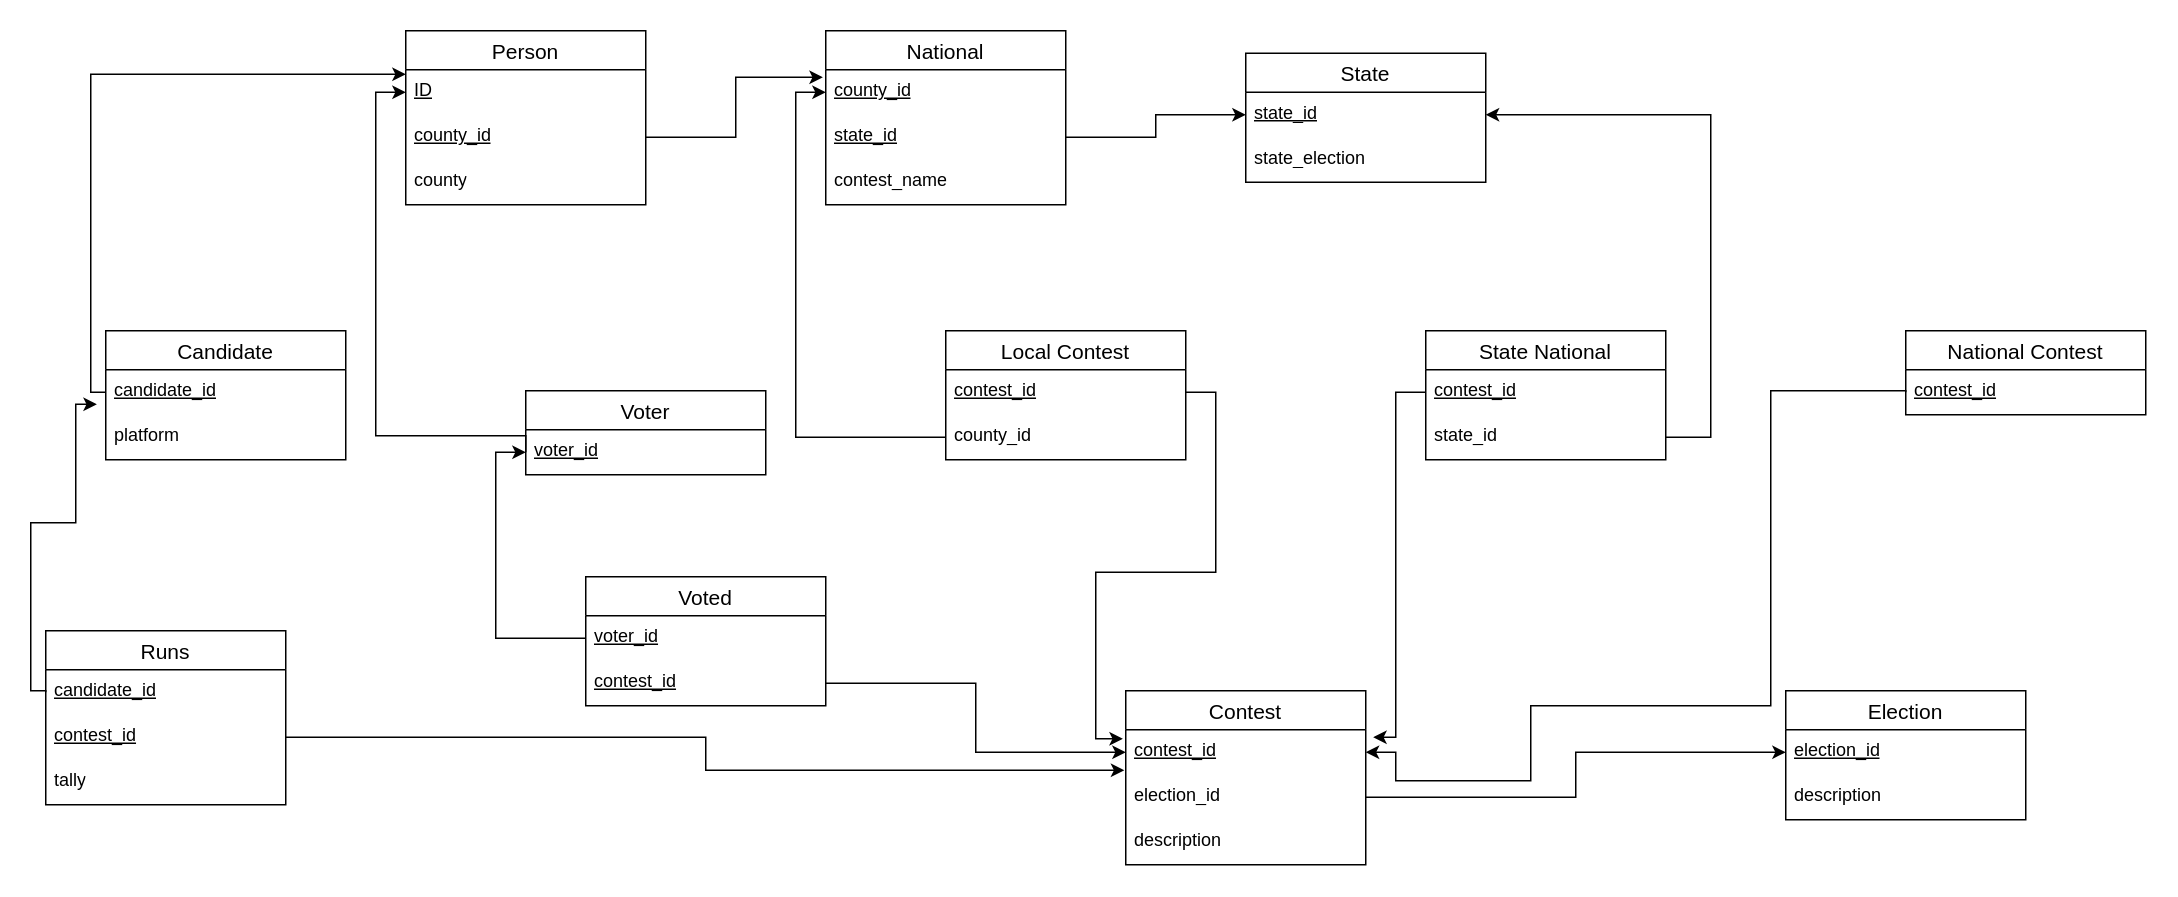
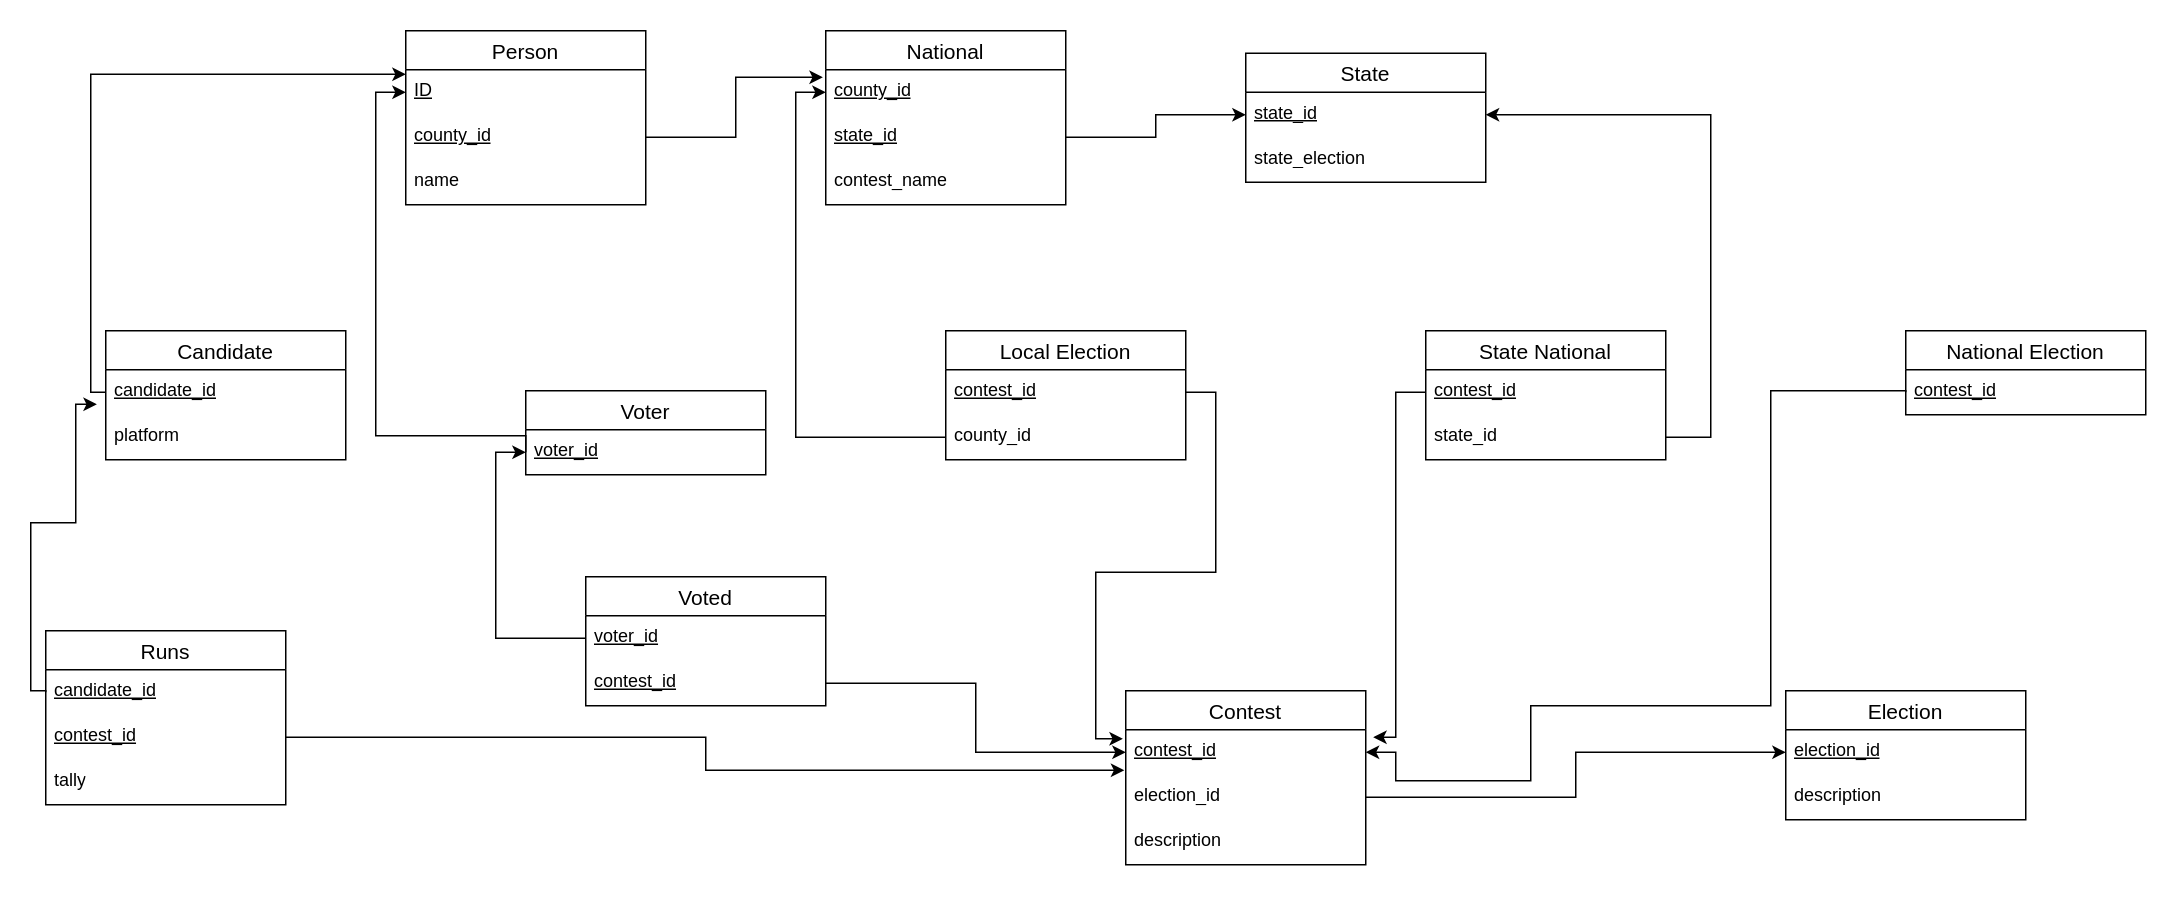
  <mxCell id="0" />
  <mxCell id="1" parent="0" />
  <mxCell id="2" value="Person" style="swimlane;fontStyle=0;childLayout=stackLayout;horizontal=1;startSize=26;horizontalStack=0;resizeParent=1;resizeParentMax=0;resizeLast=0;collapsible=1;marginBottom=0;align=center;fontSize=14;" vertex="1" parent="1"><mxGeometry x="270" y="20" width="160" height="116" as="geometry" /></mxCell>
  <mxCell id="3" value="ID" style="text;strokeColor=none;fillColor=none;spacingLeft=4;spacingRight=4;overflow=hidden;rotatable=0;points=[[0,0.5],[1,0.5]];portConstraint=eastwest;fontSize=12;whiteSpace=wrap;html=1;fontStyle=4" vertex="1" parent="2"><mxGeometry y="26" width="160" height="30" as="geometry" /></mxCell>
  <mxCell id="4" value="county_id" style="text;strokeColor=none;fillColor=none;spacingLeft=4;spacingRight=4;overflow=hidden;rotatable=0;points=[[0,0.5],[1,0.5]];portConstraint=eastwest;fontSize=12;whiteSpace=wrap;html=1;fontStyle=4" vertex="1" parent="2"><mxGeometry y="56" width="160" height="30" as="geometry" /></mxCell>
- <mxCell id="5" value="county" style="text;strokeColor=none;fillColor=none;spacingLeft=4;spacingRight=4;overflow=hidden;rotatable=0;points=[[0,0.5],[1,0.5]];portConstraint=eastwest;fontSize=12;whiteSpace=wrap;html=1;" vertex="1" parent="2"><mxGeometry y="86" width="160" height="30" as="geometry" /></mxCell>
+ <mxCell id="5" value="name" style="text;strokeColor=none;fillColor=none;spacingLeft=4;spacingRight=4;overflow=hidden;rotatable=0;points=[[0,0.5],[1,0.5]];portConstraint=eastwest;fontSize=12;whiteSpace=wrap;html=1;" vertex="1" parent="2"><mxGeometry y="86" width="160" height="30" as="geometry" /></mxCell>
  <mxCell id="6" value="National" style="swimlane;fontStyle=0;childLayout=stackLayout;horizontal=1;startSize=26;horizontalStack=0;resizeParent=1;resizeParentMax=0;resizeLast=0;collapsible=1;marginBottom=0;align=center;fontSize=14;" vertex="1" parent="1"><mxGeometry x="550" y="20" width="160" height="116" as="geometry" /></mxCell>
  <mxCell id="7" value="&lt;u&gt;county_id&lt;/u&gt;" style="text;strokeColor=none;fillColor=none;spacingLeft=4;spacingRight=4;overflow=hidden;rotatable=0;points=[[0,0.5],[1,0.5]];portConstraint=eastwest;fontSize=12;whiteSpace=wrap;html=1;" vertex="1" parent="6"><mxGeometry y="26" width="160" height="30" as="geometry" /></mxCell>
  <mxCell id="8" value="state_id" style="text;strokeColor=none;fillColor=none;spacingLeft=4;spacingRight=4;overflow=hidden;rotatable=0;points=[[0,0.5],[1,0.5]];portConstraint=eastwest;fontSize=12;whiteSpace=wrap;html=1;fontStyle=4" vertex="1" parent="6"><mxGeometry y="56" width="160" height="30" as="geometry" /></mxCell>
  <mxCell id="9" value="contest_name" style="text;strokeColor=none;fillColor=none;spacingLeft=4;spacingRight=4;overflow=hidden;rotatable=0;points=[[0,0.5],[1,0.5]];portConstraint=eastwest;fontSize=12;whiteSpace=wrap;html=1;" vertex="1" parent="6"><mxGeometry y="86" width="160" height="30" as="geometry" /></mxCell>
  <mxCell id="10" value="State" style="swimlane;fontStyle=0;childLayout=stackLayout;horizontal=1;startSize=26;horizontalStack=0;resizeParent=1;resizeParentMax=0;resizeLast=0;collapsible=1;marginBottom=0;align=center;fontSize=14;" vertex="1" parent="1"><mxGeometry x="830" y="35" width="160" height="86" as="geometry" /></mxCell>
  <mxCell id="11" value="state_id" style="text;strokeColor=none;fillColor=none;spacingLeft=4;spacingRight=4;overflow=hidden;rotatable=0;points=[[0,0.5],[1,0.5]];portConstraint=eastwest;fontSize=12;whiteSpace=wrap;html=1;fontStyle=4" vertex="1" parent="10"><mxGeometry y="26" width="160" height="30" as="geometry" /></mxCell>
  <mxCell id="12" value="state_election" style="text;strokeColor=none;fillColor=none;spacingLeft=4;spacingRight=4;overflow=hidden;rotatable=0;points=[[0,0.5],[1,0.5]];portConstraint=eastwest;fontSize=12;whiteSpace=wrap;html=1;" vertex="1" parent="10"><mxGeometry y="56" width="160" height="30" as="geometry" /></mxCell>
  <mxCell id="13" value="Candidate" style="swimlane;fontStyle=0;childLayout=stackLayout;horizontal=1;startSize=26;horizontalStack=0;resizeParent=1;resizeParentMax=0;resizeLast=0;collapsible=1;marginBottom=0;align=center;fontSize=14;" vertex="1" parent="1"><mxGeometry x="70" y="220" width="160" height="86" as="geometry" /></mxCell>
  <mxCell id="14" value="candidate_id" style="text;strokeColor=none;fillColor=none;spacingLeft=4;spacingRight=4;overflow=hidden;rotatable=0;points=[[0,0.5],[1,0.5]];portConstraint=eastwest;fontSize=12;whiteSpace=wrap;html=1;fontStyle=4" vertex="1" parent="13"><mxGeometry y="26" width="160" height="30" as="geometry" /></mxCell>
  <mxCell id="15" value="platform" style="text;strokeColor=none;fillColor=none;spacingLeft=4;spacingRight=4;overflow=hidden;rotatable=0;points=[[0,0.5],[1,0.5]];portConstraint=eastwest;fontSize=12;whiteSpace=wrap;html=1;" vertex="1" parent="13"><mxGeometry y="56" width="160" height="30" as="geometry" /></mxCell>
  <mxCell id="16" value="Voter" style="swimlane;fontStyle=0;childLayout=stackLayout;horizontal=1;startSize=26;horizontalStack=0;resizeParent=1;resizeParentMax=0;resizeLast=0;collapsible=1;marginBottom=0;align=center;fontSize=14;" vertex="1" parent="1"><mxGeometry x="350" y="260" width="160" height="56" as="geometry" /></mxCell>
  <mxCell id="17" value="&lt;u&gt;voter_id&lt;/u&gt;" style="text;strokeColor=none;fillColor=none;spacingLeft=4;spacingRight=4;overflow=hidden;rotatable=0;points=[[0,0.5],[1,0.5]];portConstraint=eastwest;fontSize=12;whiteSpace=wrap;html=1;" vertex="1" parent="16"><mxGeometry y="26" width="160" height="30" as="geometry" /></mxCell>
  <mxCell id="18" value="Runs" style="swimlane;fontStyle=0;childLayout=stackLayout;horizontal=1;startSize=26;horizontalStack=0;resizeParent=1;resizeParentMax=0;resizeLast=0;collapsible=1;marginBottom=0;align=center;fontSize=14;" vertex="1" parent="1"><mxGeometry x="30" y="420" width="160" height="116" as="geometry" /></mxCell>
  <mxCell id="19" value="&lt;u&gt;candidate_id&lt;/u&gt;" style="text;strokeColor=none;fillColor=none;spacingLeft=4;spacingRight=4;overflow=hidden;rotatable=0;points=[[0,0.5],[1,0.5]];portConstraint=eastwest;fontSize=12;whiteSpace=wrap;html=1;" vertex="1" parent="18"><mxGeometry y="26" width="160" height="30" as="geometry" /></mxCell>
  <mxCell id="20" value="&lt;u&gt;contest_id&lt;/u&gt;" style="text;strokeColor=none;fillColor=none;spacingLeft=4;spacingRight=4;overflow=hidden;rotatable=0;points=[[0,0.5],[1,0.5]];portConstraint=eastwest;fontSize=12;whiteSpace=wrap;html=1;" vertex="1" parent="18"><mxGeometry y="56" width="160" height="30" as="geometry" /></mxCell>
  <mxCell id="21" value="tally" style="text;strokeColor=none;fillColor=none;spacingLeft=4;spacingRight=4;overflow=hidden;rotatable=0;points=[[0,0.5],[1,0.5]];portConstraint=eastwest;fontSize=12;whiteSpace=wrap;html=1;" vertex="1" parent="18"><mxGeometry y="86" width="160" height="30" as="geometry" /></mxCell>
  <mxCell id="22" value="Voted" style="swimlane;fontStyle=0;childLayout=stackLayout;horizontal=1;startSize=26;horizontalStack=0;resizeParent=1;resizeParentMax=0;resizeLast=0;collapsible=1;marginBottom=0;align=center;fontSize=14;" vertex="1" parent="1"><mxGeometry x="390" y="384" width="160" height="86" as="geometry" /></mxCell>
  <mxCell id="23" value="voter_id" style="text;strokeColor=none;fillColor=none;spacingLeft=4;spacingRight=4;overflow=hidden;rotatable=0;points=[[0,0.5],[1,0.5]];portConstraint=eastwest;fontSize=12;whiteSpace=wrap;html=1;fontStyle=4" vertex="1" parent="22"><mxGeometry y="26" width="160" height="30" as="geometry" /></mxCell>
  <mxCell id="24" value="contest_id" style="text;strokeColor=none;fillColor=none;spacingLeft=4;spacingRight=4;overflow=hidden;rotatable=0;points=[[0,0.5],[1,0.5]];portConstraint=eastwest;fontSize=12;whiteSpace=wrap;html=1;fontStyle=4" vertex="1" parent="22"><mxGeometry y="56" width="160" height="30" as="geometry" /></mxCell>
  <mxCell id="25" value="Contest" style="swimlane;fontStyle=0;childLayout=stackLayout;horizontal=1;startSize=26;horizontalStack=0;resizeParent=1;resizeParentMax=0;resizeLast=0;collapsible=1;marginBottom=0;align=center;fontSize=14;" vertex="1" parent="1"><mxGeometry x="750" y="460" width="160" height="116" as="geometry" /></mxCell>
  <mxCell id="26" value="contest_id" style="text;strokeColor=none;fillColor=none;spacingLeft=4;spacingRight=4;overflow=hidden;rotatable=0;points=[[0,0.5],[1,0.5]];portConstraint=eastwest;fontSize=12;whiteSpace=wrap;html=1;fontStyle=4" vertex="1" parent="25"><mxGeometry y="26" width="160" height="30" as="geometry" /></mxCell>
  <mxCell id="27" value="election_id" style="text;strokeColor=none;fillColor=none;spacingLeft=4;spacingRight=4;overflow=hidden;rotatable=0;points=[[0,0.5],[1,0.5]];portConstraint=eastwest;fontSize=12;whiteSpace=wrap;html=1;" vertex="1" parent="25"><mxGeometry y="56" width="160" height="30" as="geometry" /></mxCell>
  <mxCell id="28" value="description" style="text;strokeColor=none;fillColor=none;spacingLeft=4;spacingRight=4;overflow=hidden;rotatable=0;points=[[0,0.5],[1,0.5]];portConstraint=eastwest;fontSize=12;whiteSpace=wrap;html=1;" vertex="1" parent="25"><mxGeometry y="86" width="160" height="30" as="geometry" /></mxCell>
- <mxCell id="29" value="Local Contest" style="swimlane;fontStyle=0;childLayout=stackLayout;horizontal=1;startSize=26;horizontalStack=0;resizeParent=1;resizeParentMax=0;resizeLast=0;collapsible=1;marginBottom=0;align=center;fontSize=14;" vertex="1" parent="1"><mxGeometry x="630" y="220" width="160" height="86" as="geometry" /></mxCell>
+ <mxCell id="29" value="Local Election" style="swimlane;fontStyle=0;childLayout=stackLayout;horizontal=1;startSize=26;horizontalStack=0;resizeParent=1;resizeParentMax=0;resizeLast=0;collapsible=1;marginBottom=0;align=center;fontSize=14;" vertex="1" parent="1"><mxGeometry x="630" y="220" width="160" height="86" as="geometry" /></mxCell>
  <mxCell id="30" value="&lt;u&gt;contest_id&lt;/u&gt;" style="text;strokeColor=none;fillColor=none;spacingLeft=4;spacingRight=4;overflow=hidden;rotatable=0;points=[[0,0.5],[1,0.5]];portConstraint=eastwest;fontSize=12;whiteSpace=wrap;html=1;" vertex="1" parent="29"><mxGeometry y="26" width="160" height="30" as="geometry" /></mxCell>
  <mxCell id="31" value="county_id" style="text;strokeColor=none;fillColor=none;spacingLeft=4;spacingRight=4;overflow=hidden;rotatable=0;points=[[0,0.5],[1,0.5]];portConstraint=eastwest;fontSize=12;whiteSpace=wrap;html=1;" vertex="1" parent="29"><mxGeometry y="56" width="160" height="30" as="geometry" /></mxCell>
  <mxCell id="32" value="State National" style="swimlane;fontStyle=0;childLayout=stackLayout;horizontal=1;startSize=26;horizontalStack=0;resizeParent=1;resizeParentMax=0;resizeLast=0;collapsible=1;marginBottom=0;align=center;fontSize=14;" vertex="1" parent="1"><mxGeometry x="950" y="220" width="160" height="86" as="geometry" /></mxCell>
  <mxCell id="33" value="contest_id" style="text;strokeColor=none;fillColor=none;spacingLeft=4;spacingRight=4;overflow=hidden;rotatable=0;points=[[0,0.5],[1,0.5]];portConstraint=eastwest;fontSize=12;whiteSpace=wrap;html=1;fontStyle=4" vertex="1" parent="32"><mxGeometry y="26" width="160" height="30" as="geometry" /></mxCell>
  <mxCell id="34" value="state_id" style="text;strokeColor=none;fillColor=none;spacingLeft=4;spacingRight=4;overflow=hidden;rotatable=0;points=[[0,0.5],[1,0.5]];portConstraint=eastwest;fontSize=12;whiteSpace=wrap;html=1;" vertex="1" parent="32"><mxGeometry y="56" width="160" height="30" as="geometry" /></mxCell>
  <mxCell id="35" value="Election" style="swimlane;fontStyle=0;childLayout=stackLayout;horizontal=1;startSize=26;horizontalStack=0;resizeParent=1;resizeParentMax=0;resizeLast=0;collapsible=1;marginBottom=0;align=center;fontSize=14;" vertex="1" parent="1"><mxGeometry x="1190" y="460" width="160" height="86" as="geometry" /></mxCell>
  <mxCell id="36" value="election_id" style="text;strokeColor=none;fillColor=none;spacingLeft=4;spacingRight=4;overflow=hidden;rotatable=0;points=[[0,0.5],[1,0.5]];portConstraint=eastwest;fontSize=12;whiteSpace=wrap;html=1;fontStyle=4" vertex="1" parent="35"><mxGeometry y="26" width="160" height="30" as="geometry" /></mxCell>
  <mxCell id="37" value="description" style="text;strokeColor=none;fillColor=none;spacingLeft=4;spacingRight=4;overflow=hidden;rotatable=0;points=[[0,0.5],[1,0.5]];portConstraint=eastwest;fontSize=12;whiteSpace=wrap;html=1;" vertex="1" parent="35"><mxGeometry y="56" width="160" height="30" as="geometry" /></mxCell>
- <mxCell id="38" value="National Contest" style="swimlane;fontStyle=0;childLayout=stackLayout;horizontal=1;startSize=26;horizontalStack=0;resizeParent=1;resizeParentMax=0;resizeLast=0;collapsible=1;marginBottom=0;align=center;fontSize=14;" vertex="1" parent="1"><mxGeometry x="1270" y="220" width="160" height="56" as="geometry" /></mxCell>
+ <mxCell id="38" value="National Election" style="swimlane;fontStyle=0;childLayout=stackLayout;horizontal=1;startSize=26;horizontalStack=0;resizeParent=1;resizeParentMax=0;resizeLast=0;collapsible=1;marginBottom=0;align=center;fontSize=14;" vertex="1" parent="1"><mxGeometry x="1270" y="220" width="160" height="56" as="geometry" /></mxCell>
  <mxCell id="39" value="contest_id" style="text;strokeColor=none;fillColor=none;spacingLeft=4;spacingRight=4;overflow=hidden;rotatable=0;points=[[0,0.5],[1,0.5]];portConstraint=eastwest;fontSize=12;whiteSpace=wrap;html=1;fontStyle=4" vertex="1" parent="38"><mxGeometry y="26" width="160" height="30" as="geometry" /></mxCell>
  <mxCell id="40" style="edgeStyle=orthogonalEdgeStyle;rounded=0;orthogonalLoop=1;jettySize=auto;html=1;entryX=0;entryY=0.5;entryDx=0;entryDy=0;" edge="1" parent="1" source="8" target="11"><mxGeometry relative="1" as="geometry" /></mxCell>
  <mxCell id="41" style="edgeStyle=orthogonalEdgeStyle;rounded=0;orthogonalLoop=1;jettySize=auto;html=1;entryX=0;entryY=0.5;entryDx=0;entryDy=0;" edge="1" parent="1" source="24" target="26"><mxGeometry relative="1" as="geometry" /></mxCell>
  <mxCell id="42" style="edgeStyle=orthogonalEdgeStyle;rounded=0;orthogonalLoop=1;jettySize=auto;html=1;entryX=-0.012;entryY=0.2;entryDx=0;entryDy=0;entryPerimeter=0;" edge="1" parent="1" source="30" target="26"><mxGeometry relative="1" as="geometry" /></mxCell>
  <mxCell id="43" style="edgeStyle=orthogonalEdgeStyle;rounded=0;orthogonalLoop=1;jettySize=auto;html=1;exitX=0;exitY=0.5;exitDx=0;exitDy=0;entryX=0;entryY=0.5;entryDx=0;entryDy=0;" edge="1" parent="1" source="17" target="3"><mxGeometry relative="1" as="geometry"><Array as="points"><mxPoint x="350" y="290" /><mxPoint x="250" y="290" /><mxPoint x="250" y="61" /></Array></mxGeometry></mxCell>
  <mxCell id="44" style="edgeStyle=orthogonalEdgeStyle;rounded=0;orthogonalLoop=1;jettySize=auto;html=1;entryX=0;entryY=0.25;entryDx=0;entryDy=0;" edge="1" parent="1" source="14" target="2"><mxGeometry relative="1" as="geometry"><Array as="points"><mxPoint x="60" y="261" /><mxPoint x="60" y="49" /></Array></mxGeometry></mxCell>
  <mxCell id="45" style="edgeStyle=orthogonalEdgeStyle;rounded=0;orthogonalLoop=1;jettySize=auto;html=1;entryX=0;entryY=0.5;entryDx=0;entryDy=0;" edge="1" parent="1" source="23" target="17"><mxGeometry relative="1" as="geometry" /></mxCell>
  <mxCell id="46" style="edgeStyle=orthogonalEdgeStyle;rounded=0;orthogonalLoop=1;jettySize=auto;html=1;entryX=-0.037;entryY=0.767;entryDx=0;entryDy=0;entryPerimeter=0;exitX=0;exitY=0.5;exitDx=0;exitDy=0;" edge="1" parent="1" source="19" target="14"><mxGeometry relative="1" as="geometry"><Array as="points"><mxPoint x="30" y="460" /><mxPoint x="20" y="460" /><mxPoint x="20" y="348" /><mxPoint x="50" y="348" /><mxPoint x="50" y="269" /></Array></mxGeometry></mxCell>
  <mxCell id="47" style="edgeStyle=orthogonalEdgeStyle;rounded=0;orthogonalLoop=1;jettySize=auto;html=1;entryX=-0.006;entryY=0.9;entryDx=0;entryDy=0;entryPerimeter=0;" edge="1" parent="1" source="20" target="26"><mxGeometry relative="1" as="geometry" /></mxCell>
  <mxCell id="48" style="edgeStyle=orthogonalEdgeStyle;rounded=0;orthogonalLoop=1;jettySize=auto;html=1;entryX=0;entryY=0.5;entryDx=0;entryDy=0;" edge="1" parent="1" source="27" target="36"><mxGeometry relative="1" as="geometry" /></mxCell>
  <mxCell id="49" style="edgeStyle=orthogonalEdgeStyle;rounded=0;orthogonalLoop=1;jettySize=auto;html=1;entryX=1;entryY=0.5;entryDx=0;entryDy=0;exitX=0;exitY=0.5;exitDx=0;exitDy=0;" edge="1" parent="1" source="39" target="26"><mxGeometry relative="1" as="geometry"><mxPoint x="1260" y="260" as="sourcePoint" /><mxPoint x="920" y="450" as="targetPoint" /><Array as="points"><mxPoint x="1270" y="260" /><mxPoint x="1180" y="260" /><mxPoint x="1180" y="470" /><mxPoint x="1020" y="470" /><mxPoint x="1020" y="520" /><mxPoint x="930" y="520" /><mxPoint x="930" y="501" /></Array></mxGeometry></mxCell>
  <mxCell id="50" style="edgeStyle=orthogonalEdgeStyle;rounded=0;orthogonalLoop=1;jettySize=auto;html=1;entryX=1;entryY=0.5;entryDx=0;entryDy=0;" edge="1" parent="1" target="11"><mxGeometry relative="1" as="geometry"><mxPoint x="1110" y="291" as="sourcePoint" /><mxPoint x="1153.04" y="69.01" as="targetPoint" /><Array as="points"><mxPoint x="1140" y="291" /><mxPoint x="1140" y="76" /></Array></mxGeometry></mxCell>
  <mxCell id="51" style="edgeStyle=orthogonalEdgeStyle;rounded=0;orthogonalLoop=1;jettySize=auto;html=1;entryX=1.031;entryY=0.167;entryDx=0;entryDy=0;entryPerimeter=0;" edge="1" parent="1" source="33" target="26"><mxGeometry relative="1" as="geometry" /></mxCell>
  <mxCell id="52" style="edgeStyle=orthogonalEdgeStyle;rounded=0;orthogonalLoop=1;jettySize=auto;html=1;entryX=-0.012;entryY=0.167;entryDx=0;entryDy=0;entryPerimeter=0;" edge="1" parent="1" source="4" target="7"><mxGeometry relative="1" as="geometry" /></mxCell>
  <mxCell id="53" style="edgeStyle=orthogonalEdgeStyle;rounded=0;orthogonalLoop=1;jettySize=auto;html=1;entryX=0;entryY=0.5;entryDx=0;entryDy=0;" edge="1" parent="1" source="31" target="7"><mxGeometry relative="1" as="geometry" /></mxCell>
